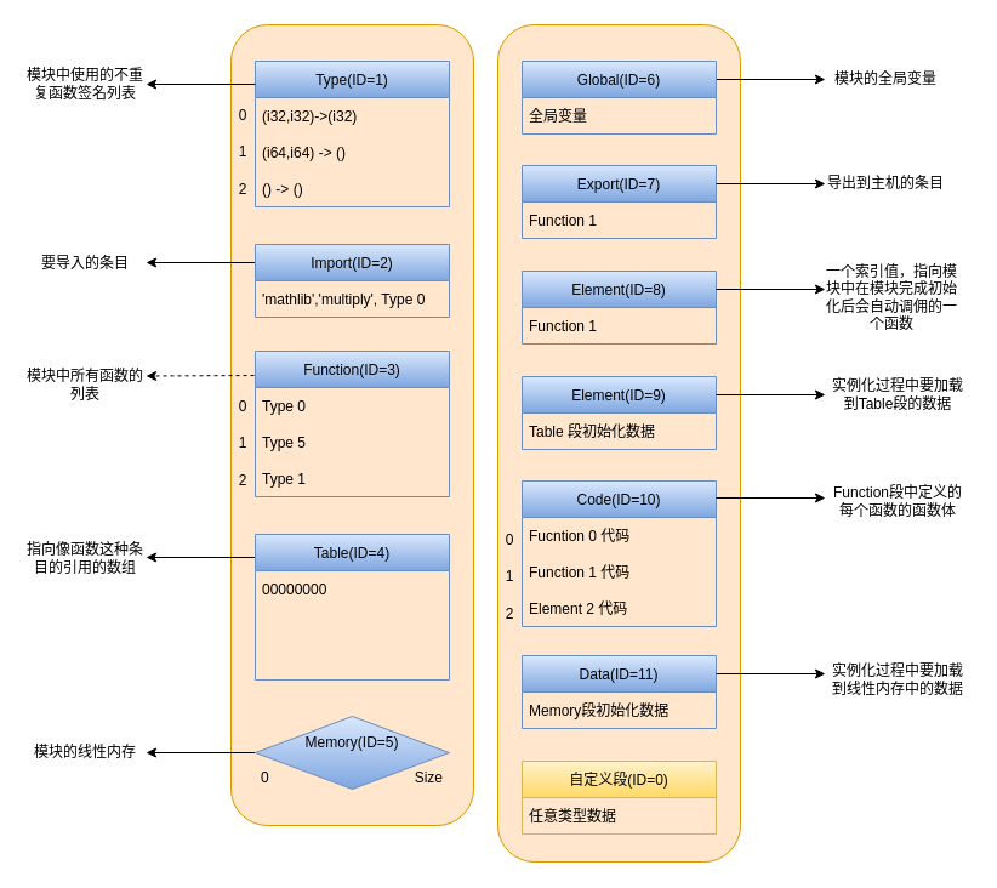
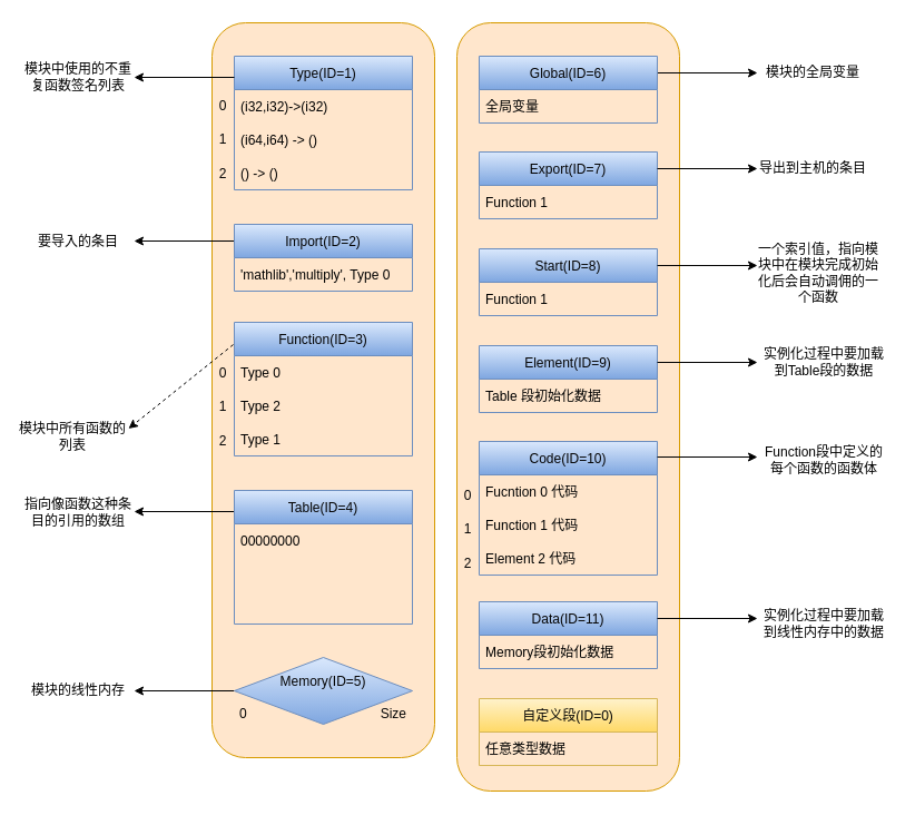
  <mxCell id="0" />
  <mxCell id="1" parent="0" />
  <mxCell id="2" value="" style="rounded=1;whiteSpace=wrap;html=1;fillColor=#ffe6cc;strokeColor=#d79b00;" vertex="1" parent="1"><mxGeometry x="410" y="20" width="200" height="690" as="geometry" /></mxCell>
  <mxCell id="3" value="" style="rounded=1;whiteSpace=wrap;html=1;fillColor=#ffe6cc;strokeColor=#d79b00;" vertex="1" parent="1"><mxGeometry x="190" y="20" width="200" height="660" as="geometry" /></mxCell>
  <mxCell id="4" value="Type(ID=1)" style="swimlane;fontStyle=0;childLayout=stackLayout;horizontal=1;startSize=30;horizontalStack=0;resizeParent=1;resizeParentMax=0;resizeLast=0;collapsible=1;marginBottom=0;fillColor=#dae8fc;strokeColor=#6c8ebf;gradientColor=#7ea6e0;fontColor=#050505;" vertex="1" parent="1"><mxGeometry x="210" y="50" width="160" height="120" as="geometry" /></mxCell>
  <mxCell id="5" value="(i32,i32)-&gt;(i32)" style="text;strokeColor=none;fillColor=none;align=left;verticalAlign=middle;spacingLeft=4;spacingRight=4;overflow=hidden;points=[[0,0.5],[1,0.5]];portConstraint=eastwest;rotatable=0;fontColor=#000000;" vertex="1" parent="4"><mxGeometry y="30" width="160" height="30" as="geometry" /></mxCell>
  <mxCell id="6" value="(i64,i64) -&gt; ()" style="text;strokeColor=none;fillColor=none;align=left;verticalAlign=middle;spacingLeft=4;spacingRight=4;overflow=hidden;points=[[0,0.5],[1,0.5]];portConstraint=eastwest;rotatable=0;fontColor=#000000;" vertex="1" parent="4"><mxGeometry y="60" width="160" height="30" as="geometry" /></mxCell>
  <mxCell id="7" value="() -&gt; ()" style="text;strokeColor=none;fillColor=none;align=left;verticalAlign=middle;spacingLeft=4;spacingRight=4;overflow=hidden;points=[[0,0.5],[1,0.5]];portConstraint=eastwest;rotatable=0;fontColor=#000000;" vertex="1" parent="4"><mxGeometry y="90" width="160" height="30" as="geometry" /></mxCell>
  <mxCell id="8" style="edgeStyle=none;html=1;exitX=0;exitY=0.25;exitDx=0;exitDy=0;fontColor=#000000;" edge="1" parent="1" source="9"><mxGeometry relative="1" as="geometry"><mxPoint x="120" y="216" as="targetPoint" /></mxGeometry></mxCell>
  <mxCell id="9" value="Import(ID=2)" style="swimlane;fontStyle=0;childLayout=stackLayout;horizontal=1;startSize=30;horizontalStack=0;resizeParent=1;resizeParentMax=0;resizeLast=0;collapsible=1;marginBottom=0;fillColor=#dae8fc;strokeColor=#6c8ebf;gradientColor=#7ea6e0;fontColor=#050505;" vertex="1" parent="1"><mxGeometry x="210" y="201" width="160" height="60" as="geometry" /></mxCell>
  <mxCell id="10" value="'mathlib','multiply', Type 0" style="text;strokeColor=none;fillColor=none;align=left;verticalAlign=middle;spacingLeft=4;spacingRight=4;overflow=hidden;points=[[0,0.5],[1,0.5]];portConstraint=eastwest;rotatable=0;fontColor=#000000;" vertex="1" parent="9"><mxGeometry y="30" width="160" height="30" as="geometry" /></mxCell>
  <mxCell id="11" value="Function(ID=3)" style="swimlane;fontStyle=0;childLayout=stackLayout;horizontal=1;startSize=30;horizontalStack=0;resizeParent=1;resizeParentMax=0;resizeLast=0;collapsible=1;marginBottom=0;fillColor=#dae8fc;strokeColor=#6c8ebf;gradientColor=#7ea6e0;fontColor=#050505;" vertex="1" parent="1"><mxGeometry x="210" y="289" width="160" height="120" as="geometry" /></mxCell>
  <mxCell id="12" value="Type 0" style="text;strokeColor=none;fillColor=none;align=left;verticalAlign=middle;spacingLeft=4;spacingRight=4;overflow=hidden;points=[[0,0.5],[1,0.5]];portConstraint=eastwest;rotatable=0;fontColor=#000000;shadow=0;glass=0;" vertex="1" parent="11"><mxGeometry y="30" width="160" height="30" as="geometry" /></mxCell>
- <mxCell id="13" value="Type 5" style="text;strokeColor=none;fillColor=none;align=left;verticalAlign=middle;spacingLeft=4;spacingRight=4;overflow=hidden;points=[[0,0.5],[1,0.5]];portConstraint=eastwest;rotatable=0;fontColor=#000000;" vertex="1" parent="11"><mxGeometry y="60" width="160" height="30" as="geometry" /></mxCell>
+ <mxCell id="13" value="Type 2" style="text;strokeColor=none;fillColor=none;align=left;verticalAlign=middle;spacingLeft=4;spacingRight=4;overflow=hidden;points=[[0,0.5],[1,0.5]];portConstraint=eastwest;rotatable=0;fontColor=#000000;" vertex="1" parent="11"><mxGeometry y="60" width="160" height="30" as="geometry" /></mxCell>
  <mxCell id="14" value="Type 1" style="text;strokeColor=none;fillColor=none;align=left;verticalAlign=middle;spacingLeft=4;spacingRight=4;overflow=hidden;points=[[0,0.5],[1,0.5]];portConstraint=eastwest;rotatable=0;fontColor=#000000;" vertex="1" parent="11"><mxGeometry y="90" width="160" height="30" as="geometry" /></mxCell>
  <mxCell id="15" style="edgeStyle=none;html=1;exitX=0;exitY=0.25;exitDx=0;exitDy=0;fontColor=#000000;" edge="1" parent="1"><mxGeometry relative="1" as="geometry"><mxPoint x="120" y="459" as="targetPoint" /><mxPoint x="210" y="459" as="sourcePoint" /></mxGeometry></mxCell>
  <mxCell id="16" value="Table(ID=4)" style="swimlane;fontStyle=0;childLayout=stackLayout;horizontal=1;startSize=30;horizontalStack=0;resizeParent=1;resizeParentMax=0;resizeLast=0;collapsible=1;marginBottom=0;fillColor=#dae8fc;strokeColor=#6c8ebf;gradientColor=#7ea6e0;fontColor=#050505;" vertex="1" parent="1"><mxGeometry x="210" y="440" width="160" height="120" as="geometry" /></mxCell>
  <mxCell id="17" value="00000000" style="text;strokeColor=none;fillColor=none;align=left;verticalAlign=middle;spacingLeft=4;spacingRight=4;overflow=hidden;points=[[0,0.5],[1,0.5]];portConstraint=eastwest;rotatable=0;fontColor=#000000;" vertex="1" parent="16"><mxGeometry y="30" width="160" height="30" as="geometry" /></mxCell>
  <mxCell id="18" value=" " style="text;strokeColor=none;fillColor=none;align=left;verticalAlign=middle;spacingLeft=4;spacingRight=4;overflow=hidden;points=[[0,0.5],[1,0.5]];portConstraint=eastwest;rotatable=0;fontColor=#000000;" vertex="1" parent="16"><mxGeometry y="60" width="160" height="30" as="geometry" /></mxCell>
  <mxCell id="19" value=" " style="text;strokeColor=none;fillColor=none;align=left;verticalAlign=middle;spacingLeft=4;spacingRight=4;overflow=hidden;points=[[0,0.5],[1,0.5]];portConstraint=eastwest;rotatable=0;fontColor=#000000;" vertex="1" parent="16"><mxGeometry y="90" width="160" height="30" as="geometry" /></mxCell>
  <mxCell id="20" style="edgeStyle=none;html=1;exitX=0;exitY=0.5;exitDx=0;exitDy=0;fontColor=#000000;" edge="1" parent="1" source="21"><mxGeometry relative="1" as="geometry"><mxPoint x="120" y="620" as="targetPoint" /></mxGeometry></mxCell>
  <mxCell id="21" value="&lt;div&gt;&lt;span&gt;Memory(ID=5)&lt;/span&gt;&lt;/div&gt;&lt;div&gt;&lt;span&gt;&lt;br&gt;&lt;/span&gt;&lt;/div&gt;&lt;div&gt;&lt;span&gt;0&amp;nbsp; &amp;nbsp; &amp;nbsp; &amp;nbsp; &amp;nbsp; &amp;nbsp; &amp;nbsp; &amp;nbsp; &amp;nbsp; &amp;nbsp; &amp;nbsp; &amp;nbsp; &amp;nbsp; &amp;nbsp; &amp;nbsp; &amp;nbsp; &amp;nbsp; &amp;nbsp; Size&lt;/span&gt;&lt;/div&gt;" style="rhombus;whiteSpace=wrap;html=1;fillColor=#dae8fc;strokeColor=#6c8ebf;gradientColor=#7ea6e0;fontColor=#050505;align=center;horizontal=1;verticalAlign=bottom;" vertex="1" parent="1"><mxGeometry x="210" y="590" width="160" height="60" as="geometry" /></mxCell>
  <mxCell id="22" style="edgeStyle=none;html=1;exitX=1;exitY=0.25;exitDx=0;exitDy=0;fontColor=#000000;" edge="1" parent="1" source="23"><mxGeometry relative="1" as="geometry"><mxPoint x="680" y="65" as="targetPoint" /></mxGeometry></mxCell>
  <mxCell id="23" value="Global(ID=6)" style="swimlane;fontStyle=0;childLayout=stackLayout;horizontal=1;startSize=30;horizontalStack=0;resizeParent=1;resizeParentMax=0;resizeLast=0;collapsible=1;marginBottom=0;fillColor=#dae8fc;strokeColor=#6c8ebf;gradientColor=#7ea6e0;fontColor=#050505;" vertex="1" parent="1"><mxGeometry x="430" y="50" width="160" height="60" as="geometry" /></mxCell>
  <mxCell id="24" value="全局变量" style="text;strokeColor=none;fillColor=none;align=left;verticalAlign=middle;spacingLeft=4;spacingRight=4;overflow=hidden;points=[[0,0.5],[1,0.5]];portConstraint=eastwest;rotatable=0;fontColor=#000000;" vertex="1" parent="23"><mxGeometry y="30" width="160" height="30" as="geometry" /></mxCell>
  <mxCell id="25" value="Export(ID=7)" style="swimlane;fontStyle=0;childLayout=stackLayout;horizontal=1;startSize=30;horizontalStack=0;resizeParent=1;resizeParentMax=0;resizeLast=0;collapsible=1;marginBottom=0;fillColor=#dae8fc;strokeColor=#6c8ebf;gradientColor=#7ea6e0;fontColor=#050505;" vertex="1" parent="1"><mxGeometry x="430" y="136" width="160" height="60" as="geometry" /></mxCell>
  <mxCell id="26" value="Function 1" style="text;strokeColor=none;fillColor=none;align=left;verticalAlign=middle;spacingLeft=4;spacingRight=4;overflow=hidden;points=[[0,0.5],[1,0.5]];portConstraint=eastwest;rotatable=0;fontColor=#000000;" vertex="1" parent="25"><mxGeometry y="30" width="160" height="30" as="geometry" /></mxCell>
- <mxCell id="27" value="Element(ID=8)" style="swimlane;fontStyle=0;childLayout=stackLayout;horizontal=1;startSize=30;horizontalStack=0;resizeParent=1;resizeParentMax=0;resizeLast=0;collapsible=1;marginBottom=0;fillColor=#dae8fc;strokeColor=#6c8ebf;gradientColor=#7ea6e0;fontColor=#050505;" vertex="1" parent="1"><mxGeometry x="430" y="223" width="160" height="60" as="geometry" /></mxCell>
+ <mxCell id="27" value="Start(ID=8)" style="swimlane;fontStyle=0;childLayout=stackLayout;horizontal=1;startSize=30;horizontalStack=0;resizeParent=1;resizeParentMax=0;resizeLast=0;collapsible=1;marginBottom=0;fillColor=#dae8fc;strokeColor=#6c8ebf;gradientColor=#7ea6e0;fontColor=#050505;" vertex="1" parent="1"><mxGeometry x="430" y="223" width="160" height="60" as="geometry" /></mxCell>
  <mxCell id="28" value="Function 1" style="text;strokeColor=none;fillColor=none;align=left;verticalAlign=middle;spacingLeft=4;spacingRight=4;overflow=hidden;points=[[0,0.5],[1,0.5]];portConstraint=eastwest;rotatable=0;fontColor=#000000;" vertex="1" parent="27"><mxGeometry y="30" width="160" height="30" as="geometry" /></mxCell>
  <mxCell id="29" value="Element(ID=9)" style="swimlane;fontStyle=0;childLayout=stackLayout;horizontal=1;startSize=30;horizontalStack=0;resizeParent=1;resizeParentMax=0;resizeLast=0;collapsible=1;marginBottom=0;fillColor=#dae8fc;strokeColor=#6c8ebf;gradientColor=#7ea6e0;fontColor=#050505;" vertex="1" parent="1"><mxGeometry x="430" y="310" width="160" height="60" as="geometry" /></mxCell>
  <mxCell id="30" value="Table 段初始化数据" style="text;strokeColor=none;fillColor=none;align=left;verticalAlign=middle;spacingLeft=4;spacingRight=4;overflow=hidden;points=[[0,0.5],[1,0.5]];portConstraint=eastwest;rotatable=0;fontColor=#000000;" vertex="1" parent="29"><mxGeometry y="30" width="160" height="30" as="geometry" /></mxCell>
  <mxCell id="31" value="Code(ID=10)" style="swimlane;fontStyle=0;childLayout=stackLayout;horizontal=1;startSize=30;horizontalStack=0;resizeParent=1;resizeParentMax=0;resizeLast=0;collapsible=1;marginBottom=0;fillColor=#dae8fc;strokeColor=#6c8ebf;gradientColor=#7ea6e0;fontColor=#050505;" vertex="1" parent="1"><mxGeometry x="430" y="396" width="160" height="120" as="geometry" /></mxCell>
  <mxCell id="32" value="Fucntion 0 代码" style="text;strokeColor=none;fillColor=none;align=left;verticalAlign=middle;spacingLeft=4;spacingRight=4;overflow=hidden;points=[[0,0.5],[1,0.5]];portConstraint=eastwest;rotatable=0;fontColor=#000000;" vertex="1" parent="31"><mxGeometry y="30" width="160" height="30" as="geometry" /></mxCell>
  <mxCell id="33" value="Function 1 代码" style="text;strokeColor=none;fillColor=none;align=left;verticalAlign=middle;spacingLeft=4;spacingRight=4;overflow=hidden;points=[[0,0.5],[1,0.5]];portConstraint=eastwest;rotatable=0;fontColor=#000000;" vertex="1" parent="31"><mxGeometry y="60" width="160" height="30" as="geometry" /></mxCell>
  <mxCell id="34" value="Element 2 代码" style="text;strokeColor=none;fillColor=none;align=left;verticalAlign=middle;spacingLeft=4;spacingRight=4;overflow=hidden;points=[[0,0.5],[1,0.5]];portConstraint=eastwest;rotatable=0;fontColor=#000000;" vertex="1" parent="31"><mxGeometry y="90" width="160" height="30" as="geometry" /></mxCell>
  <mxCell id="35" value="Data(ID=11)" style="swimlane;fontStyle=0;childLayout=stackLayout;horizontal=1;startSize=30;horizontalStack=0;resizeParent=1;resizeParentMax=0;resizeLast=0;collapsible=1;marginBottom=0;fillColor=#dae8fc;strokeColor=#6c8ebf;gradientColor=#7ea6e0;fontColor=#050505;" vertex="1" parent="1"><mxGeometry x="430" y="540" width="160" height="60" as="geometry" /></mxCell>
  <mxCell id="36" value="Memory段初始化数据" style="text;strokeColor=none;fillColor=none;align=left;verticalAlign=middle;spacingLeft=4;spacingRight=4;overflow=hidden;points=[[0,0.5],[1,0.5]];portConstraint=eastwest;rotatable=0;fontColor=#000000;" vertex="1" parent="35"><mxGeometry y="30" width="160" height="30" as="geometry" /></mxCell>
  <mxCell id="37" value="自定义段(ID=0)" style="swimlane;fontStyle=0;childLayout=stackLayout;horizontal=1;startSize=30;horizontalStack=0;resizeParent=1;resizeParentMax=0;resizeLast=0;collapsible=1;marginBottom=0;fillColor=#fff2cc;strokeColor=#d6b656;gradientColor=#ffd966;fontColor=#050505;" vertex="1" parent="1"><mxGeometry x="430" y="627" width="160" height="60" as="geometry" /></mxCell>
  <mxCell id="38" value="任意类型数据" style="text;strokeColor=none;fillColor=none;align=left;verticalAlign=middle;spacingLeft=4;spacingRight=4;overflow=hidden;points=[[0,0.5],[1,0.5]];portConstraint=eastwest;rotatable=0;fontColor=#000000;" vertex="1" parent="37"><mxGeometry y="30" width="160" height="30" as="geometry" /></mxCell>
  <mxCell id="39" style="edgeStyle=none;html=1;exitX=0;exitY=0.5;exitDx=0;exitDy=0;fontColor=#000000;" edge="1" parent="1"><mxGeometry relative="1" as="geometry"><mxPoint x="120" y="69" as="targetPoint" /><mxPoint x="210" y="69" as="sourcePoint" /></mxGeometry></mxCell>
  <mxCell id="40" value="模块中使用的不重复函数签名列表" style="text;html=1;strokeColor=none;fillColor=none;align=center;verticalAlign=middle;whiteSpace=wrap;rounded=0;fontColor=#000000;" vertex="1" parent="1"><mxGeometry x="20" y="54" width="100" height="30" as="geometry" /></mxCell>
  <mxCell id="41" value="要导入的条目" style="text;html=1;strokeColor=none;fillColor=none;align=center;verticalAlign=middle;whiteSpace=wrap;rounded=0;fontColor=#000000;" vertex="1" parent="1"><mxGeometry x="20" y="202" width="100" height="30" as="geometry" /></mxCell>
- <mxCell id="42" value="模块中所有函数的列表" style="text;html=1;strokeColor=none;fillColor=none;align=center;verticalAlign=middle;whiteSpace=wrap;rounded=0;fontColor=#000000;" vertex="1" parent="1"><mxGeometry x="20" y="302" width="100" height="30" as="geometry" /></mxCell>
+ <mxCell id="42" value="模块中所有函数的列表" style="text;html=1;strokeColor=none;fillColor=none;align=center;verticalAlign=middle;whiteSpace=wrap;rounded=0;fontColor=#000000;" vertex="1" parent="1"><mxGeometry x="15" y="377" width="100" height="30" as="geometry" /></mxCell>
  <mxCell id="43" style="edgeStyle=none;html=1;exitX=-0.006;exitY=0.167;exitDx=0;exitDy=0;entryX=1;entryY=0.25;entryDx=0;entryDy=0;exitPerimeter=0;fontColor=#000000;dashed=1;" edge="1" parent="1" source="11" target="42"><mxGeometry relative="1" as="geometry" /></mxCell>
  <mxCell id="44" value="指向像函数这种条目的引用的数组" style="text;html=1;strokeColor=none;fillColor=none;align=center;verticalAlign=middle;whiteSpace=wrap;rounded=0;fontColor=#000000;" vertex="1" parent="1"><mxGeometry x="20" y="445" width="100" height="30" as="geometry" /></mxCell>
  <mxCell id="45" value="模块的线性内存" style="text;html=1;strokeColor=none;fillColor=none;align=center;verticalAlign=middle;whiteSpace=wrap;rounded=0;fontColor=#000000;" vertex="1" parent="1"><mxGeometry x="20" y="605" width="100" height="30" as="geometry" /></mxCell>
  <mxCell id="46" value="模块的全局变量" style="text;html=1;strokeColor=none;fillColor=none;align=center;verticalAlign=middle;whiteSpace=wrap;rounded=0;fontColor=#000000;" vertex="1" parent="1"><mxGeometry x="680" y="50" width="100" height="30" as="geometry" /></mxCell>
  <mxCell id="47" style="edgeStyle=none;html=1;exitX=1;exitY=0.25;exitDx=0;exitDy=0;fontColor=#000000;" edge="1" parent="1"><mxGeometry relative="1" as="geometry"><mxPoint x="680" y="151" as="targetPoint" /><mxPoint x="590" y="151" as="sourcePoint" /></mxGeometry></mxCell>
  <mxCell id="48" value="导出到主机的条目" style="text;html=1;strokeColor=none;fillColor=none;align=center;verticalAlign=middle;whiteSpace=wrap;rounded=0;fontColor=#000000;" vertex="1" parent="1"><mxGeometry x="680" y="136" width="100" height="30" as="geometry" /></mxCell>
  <mxCell id="49" style="edgeStyle=none;html=1;exitX=1;exitY=0.25;exitDx=0;exitDy=0;fontColor=#000000;" edge="1" parent="1"><mxGeometry relative="1" as="geometry"><mxPoint x="680" y="238" as="targetPoint" /><mxPoint x="590" y="238" as="sourcePoint" /></mxGeometry></mxCell>
  <mxCell id="50" value="一个索引值，指向模块中在模块完成初始化后会自动调佣的一个函数" style="text;html=1;strokeColor=none;fillColor=none;align=center;verticalAlign=middle;whiteSpace=wrap;rounded=0;fontColor=#000000;" vertex="1" parent="1"><mxGeometry x="680" y="206" width="110" height="77" as="geometry" /></mxCell>
  <mxCell id="51" style="edgeStyle=none;html=1;exitX=1;exitY=0.25;exitDx=0;exitDy=0;fontColor=#000000;" edge="1" parent="1"><mxGeometry relative="1" as="geometry"><mxPoint x="680" y="325" as="targetPoint" /><mxPoint x="590" y="325" as="sourcePoint" /></mxGeometry></mxCell>
  <mxCell id="52" value="实例化过程中要加载到Table段的数据" style="text;html=1;strokeColor=none;fillColor=none;align=center;verticalAlign=middle;whiteSpace=wrap;rounded=0;fontColor=#000000;" vertex="1" parent="1"><mxGeometry x="680" y="310" width="120" height="30" as="geometry" /></mxCell>
  <mxCell id="53" style="edgeStyle=none;html=1;exitX=1;exitY=0.25;exitDx=0;exitDy=0;fontColor=#000000;" edge="1" parent="1"><mxGeometry relative="1" as="geometry"><mxPoint x="680" y="410" as="targetPoint" /><mxPoint x="590" y="410" as="sourcePoint" /></mxGeometry></mxCell>
  <mxCell id="54" value="Function段中定义的每个函数的函数体" style="text;html=1;strokeColor=none;fillColor=none;align=center;verticalAlign=middle;whiteSpace=wrap;rounded=0;fontColor=#000000;" vertex="1" parent="1"><mxGeometry x="680" y="395" width="120" height="35" as="geometry" /></mxCell>
  <mxCell id="55" style="edgeStyle=none;html=1;exitX=1;exitY=0.25;exitDx=0;exitDy=0;fontColor=#000000;" edge="1" parent="1"><mxGeometry relative="1" as="geometry"><mxPoint x="680" y="555" as="targetPoint" /><mxPoint x="590" y="555" as="sourcePoint" /></mxGeometry></mxCell>
  <mxCell id="56" value="实例化过程中要加载到线性内存中的数据" style="text;html=1;strokeColor=none;fillColor=none;align=center;verticalAlign=middle;whiteSpace=wrap;rounded=0;fontColor=#000000;" vertex="1" parent="1"><mxGeometry x="680" y="540" width="120" height="40" as="geometry" /></mxCell>
  <mxCell id="57" value="0" style="text;html=1;strokeColor=none;fillColor=none;align=center;verticalAlign=middle;whiteSpace=wrap;rounded=0;fontColor=#050505;" vertex="1" parent="1"><mxGeometry x="190" y="90" width="20" height="10" as="geometry" /></mxCell>
  <mxCell id="58" value="1" style="text;html=1;strokeColor=none;fillColor=none;align=center;verticalAlign=middle;whiteSpace=wrap;rounded=0;fontColor=#050505;" vertex="1" parent="1"><mxGeometry x="190" y="120" width="20" height="10" as="geometry" /></mxCell>
  <mxCell id="59" value="2" style="text;html=1;strokeColor=none;fillColor=none;align=center;verticalAlign=middle;whiteSpace=wrap;rounded=0;fontColor=#050505;" vertex="1" parent="1"><mxGeometry x="190" y="151" width="20" height="10" as="geometry" /></mxCell>
  <mxCell id="60" value="0" style="text;html=1;strokeColor=none;fillColor=none;align=center;verticalAlign=middle;whiteSpace=wrap;rounded=0;fontColor=#050505;" vertex="1" parent="1"><mxGeometry x="190" y="329.5" width="20" height="10" as="geometry" /></mxCell>
  <mxCell id="61" value="1" style="text;html=1;strokeColor=none;fillColor=none;align=center;verticalAlign=middle;whiteSpace=wrap;rounded=0;fontColor=#050505;" vertex="1" parent="1"><mxGeometry x="190" y="359.5" width="20" height="10" as="geometry" /></mxCell>
  <mxCell id="62" value="2" style="text;html=1;strokeColor=none;fillColor=none;align=center;verticalAlign=middle;whiteSpace=wrap;rounded=0;fontColor=#050505;" vertex="1" parent="1"><mxGeometry x="190" y="390.5" width="20" height="10" as="geometry" /></mxCell>
  <mxCell id="63" value="0" style="text;html=1;strokeColor=none;fillColor=none;align=center;verticalAlign=middle;whiteSpace=wrap;rounded=0;fontColor=#050505;" vertex="1" parent="1"><mxGeometry x="410" y="440" width="20" height="10" as="geometry" /></mxCell>
  <mxCell id="64" value="1" style="text;html=1;strokeColor=none;fillColor=none;align=center;verticalAlign=middle;whiteSpace=wrap;rounded=0;fontColor=#050505;" vertex="1" parent="1"><mxGeometry x="410" y="470" width="20" height="10" as="geometry" /></mxCell>
  <mxCell id="65" value="2" style="text;html=1;strokeColor=none;fillColor=none;align=center;verticalAlign=middle;whiteSpace=wrap;rounded=0;fontColor=#050505;" vertex="1" parent="1"><mxGeometry x="410" y="501" width="20" height="10" as="geometry" /></mxCell>
